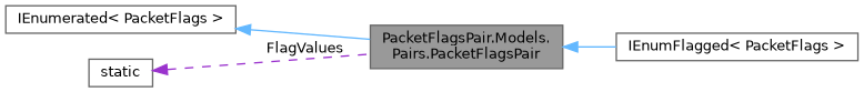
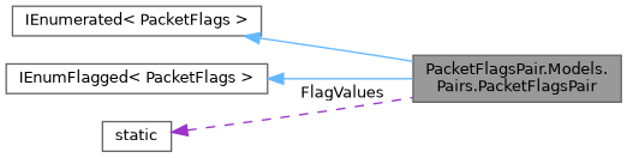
  digraph {
    rankdir=LR
    node [color=gray40 fillcolor=white fontname=Helvetica fontsize=10 shape=box style=filled]
    edge [color=steelblue1 dir=back fontname=Helvetica fontsize=10 labelfontname=Helvetica labelfontsize=10 style=solid]
    n1 [fillcolor=grey60 fontcolor=black height=0.2 label="PacketFlagsPair.Models.\lPairs.PacketFlagsPair" width=0.4]
    n2 [height=0.2 label="IEnumerated\< PacketFlags \>" width=0.4]
    n3 [height=0.2 label="IEnumFlagged\< PacketFlags \>" width=0.4]
    n4 [height=0.2 label=static width=0.4]
    n2 -> n1
-   n1 -> n3
+   n3 -> n1
    n4 -> n1 [color=darkorchid3 label=" FlagValues" style=dashed]
  }
